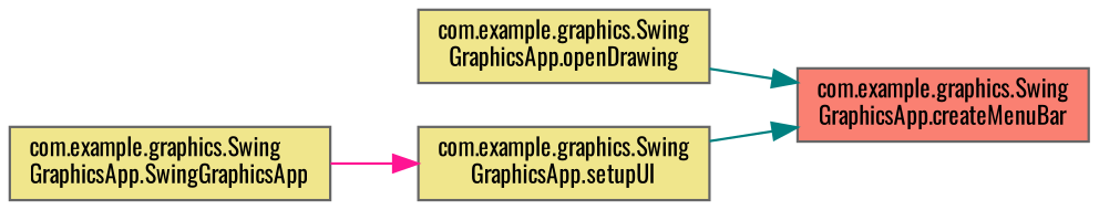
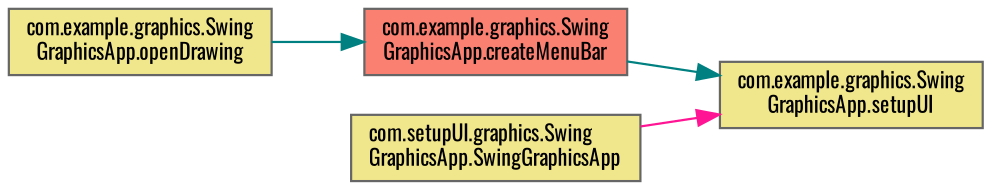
  digraph {
    fontname=Oswald
    rankdir=RL
    node [color=grey40 fillcolor=khaki fontname=Oswald fontsize=10 shape=box style=filled]
    edge [color=teal dir=back fontname=Oswald fontsize=10 labelfontname=Helvetica labelfontsize=10 style=solid]
    n1 [color=gray40 fontcolor=black height=0.2 label="com.example.graphics.Swing\lGraphicsApp.openDrawing" width=0.4]
    n2 [fillcolor=salmon height=0.2 label="com.example.graphics.Swing\lGraphicsApp.createMenuBar" width=0.4]
    n3 [height=0.2 label="com.example.graphics.Swing\lGraphicsApp.setupUI" width=0.4]
-   n4 [height=0.2 label="com.example.graphics.Swing\lGraphicsApp.SwingGraphicsApp" width=0.4]
+   n4 [height=0.2 label="com.setupUI.graphics.Swing\lGraphicsApp.SwingGraphicsApp" width=0.4]
    n2 -> n1
-   n2 -> n3
+   n3 -> n2
    n3 -> n4 [color=deeppink]
  }
